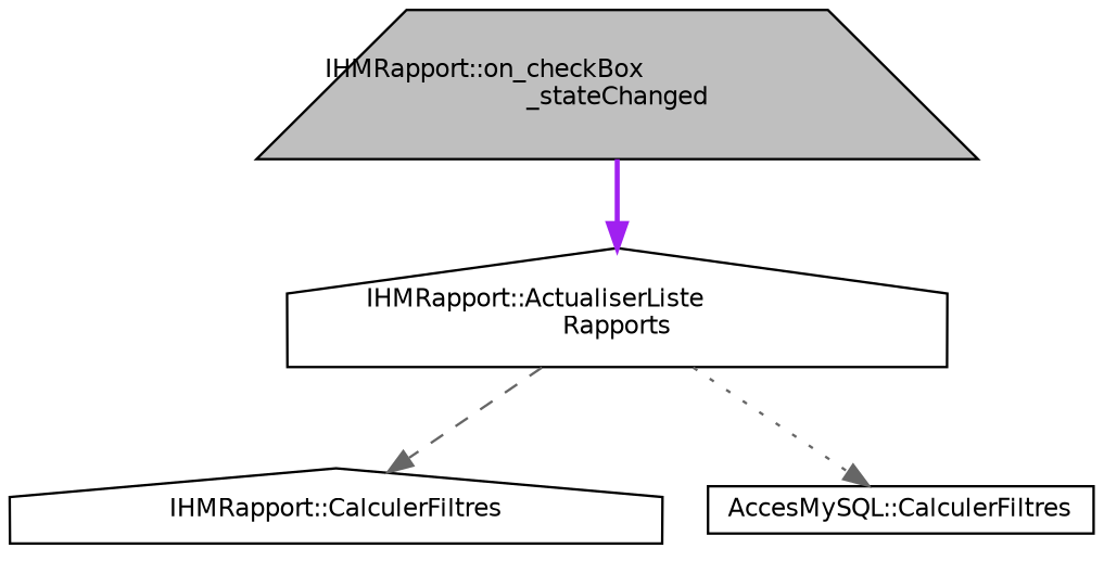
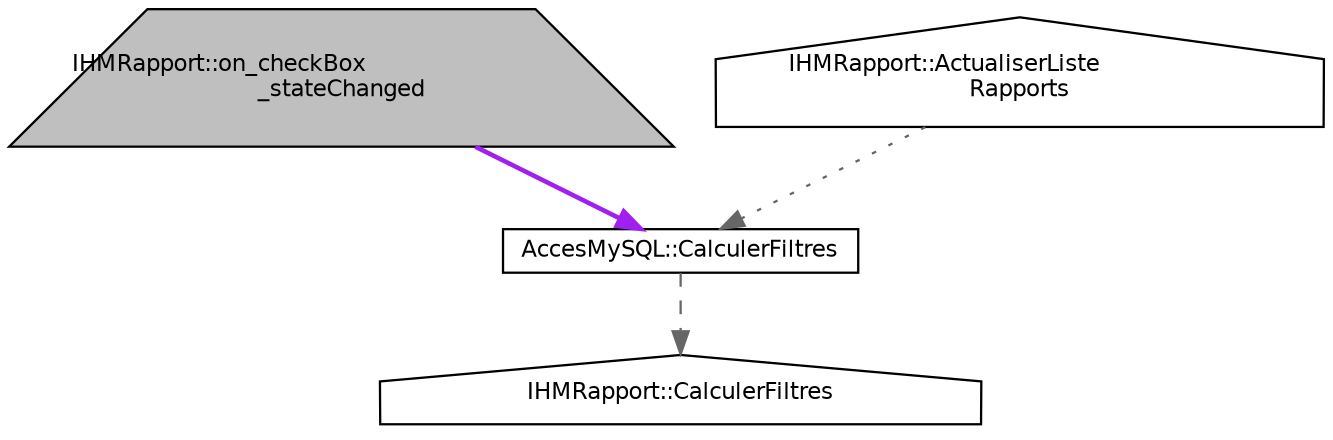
  digraph {
    rankdir=TB
    node [color=black fillcolor=white fontname=Helvetica fontsize=10 shape=house style=filled]
    edge [color=gray40 fontname=Helvetica fontsize=10 labelfontname=Helvetica labelfontsize=10]
    n1 [fillcolor=grey75 fontcolor=black height=0.2 label="IHMRapport::on_checkBox\l_stateChanged" shape=trapezium width=0.4]
    n2 [height=0.2 label="IHMRapport::ActualiserListe\lRapports" width=0.4]
    n3 [height=0.2 label="IHMRapport::CalculerFiltres" width=0.4]
    n4 [height=0.2 label="AccesMySQL::CalculerFiltres" shape=box width=0.4]
-   n1 -> n2 [color=purple style=bold]
-   n2 -> n3 [style=dashed]
+   n1 -> n4 [color=purple style=bold]
+   n4 -> n3 [style=dashed]
    n2 -> n4 [style=dotted]
  }
